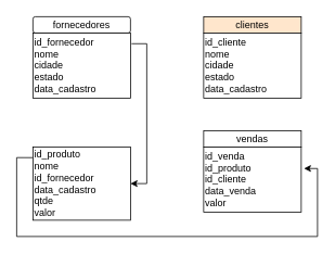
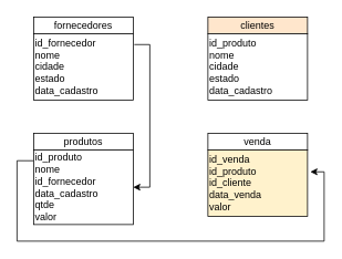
  <mxCell id="0" />
  <mxCell id="1" parent="0" />
  <mxCell id="2" value="clientes" style="rounded=0;whiteSpace=wrap;html=1;fillColor=#ffe6cc;" vertex="1" parent="1"><mxGeometry x="250" y="20" width="120" height="20" as="geometry" /></mxCell>
- <mxCell id="3" value="id_cliente&lt;div&gt;nome&lt;/div&gt;&lt;div&gt;cidade&lt;/div&gt;&lt;div&gt;estado&lt;/div&gt;&lt;div&gt;data_cadastro&lt;/div&gt;" style="rounded=0;whiteSpace=wrap;html=1;align=left;" vertex="1" parent="1"><mxGeometry x="250" y="40" width="120" height="80" as="geometry" /></mxCell>
- <mxCell id="4" value="fornecedores" style="whiteSpace=wrap;html=1;rounded=1;" vertex="1" parent="1"><mxGeometry x="40" y="20" width="120" height="20" as="geometry" /></mxCell>
+ <mxCell id="3" value="id_produto&lt;div&gt;nome&lt;/div&gt;&lt;div&gt;cidade&lt;/div&gt;&lt;div&gt;estado&lt;/div&gt;&lt;div&gt;data_cadastro&lt;/div&gt;" style="rounded=0;whiteSpace=wrap;html=1;align=left;" vertex="1" parent="1"><mxGeometry x="250" y="40" width="120" height="80" as="geometry" /></mxCell>
+ <mxCell id="4" value="fornecedores" style="rounded=0;whiteSpace=wrap;html=1;" vertex="1" parent="1"><mxGeometry x="40" y="20" width="120" height="20" as="geometry" /></mxCell>
  <mxCell id="5" style="edgeStyle=orthogonalEdgeStyle;rounded=0;orthogonalLoop=1;jettySize=auto;html=1;entryX=1;entryY=0.5;entryDx=0;entryDy=0;exitX=1.011;exitY=0.165;exitDx=0;exitDy=0;exitPerimeter=0;" edge="1" parent="1" source="6" target="9"><mxGeometry relative="1" as="geometry"><Array as="points"><mxPoint x="180" y="53" /><mxPoint x="180" y="225" /></Array></mxGeometry></mxCell>
  <mxCell id="6" value="id_fornecedor&lt;div&gt;nome&lt;/div&gt;&lt;div&gt;cidade&lt;/div&gt;&lt;div&gt;estado&lt;/div&gt;&lt;div&gt;data_cadastro&lt;/div&gt;" style="rounded=0;whiteSpace=wrap;html=1;align=left;" vertex="1" parent="1"><mxGeometry x="40" y="40" width="120" height="80" as="geometry" /></mxCell>
+ <mxCell id="7" value="produtos" style="rounded=0;whiteSpace=wrap;html=1;" vertex="1" parent="1"><mxGeometry x="40" y="160" width="120" height="20" as="geometry" /></mxCell>
  <mxCell id="8" style="edgeStyle=orthogonalEdgeStyle;rounded=0;orthogonalLoop=1;jettySize=auto;html=1;exitX=0;exitY=0.146;exitDx=0;exitDy=0;exitPerimeter=0;entryX=1.028;entryY=0.331;entryDx=0;entryDy=0;entryPerimeter=0;" edge="1" parent="1" source="9" target="11"><mxGeometry relative="1" as="geometry"><mxPoint x="540" y="150" as="targetPoint" /><Array as="points"><mxPoint x="20" y="193" /><mxPoint x="20" y="290" /><mxPoint x="390" y="290" /><mxPoint x="390" y="207" /></Array></mxGeometry></mxCell>
  <mxCell id="9" value="id_produto&lt;div&gt;nome&lt;/div&gt;&lt;div&gt;id_fornecedor&lt;/div&gt;&lt;div&gt;data_cadastro&lt;/div&gt;&lt;div&gt;qtde&lt;/div&gt;&lt;div&gt;valor&lt;/div&gt;" style="rounded=0;whiteSpace=wrap;html=1;align=left;" vertex="1" parent="1"><mxGeometry x="40" y="180" width="120" height="90" as="geometry" /></mxCell>
- <mxCell id="10" value="vendas" style="rounded=0;whiteSpace=wrap;html=1;" vertex="1" parent="1"><mxGeometry x="250" y="160" width="120" height="20" as="geometry" /></mxCell>
- <mxCell id="11" value="id_venda&lt;div&gt;id_produto&lt;/div&gt;&lt;div&gt;id_cliente&lt;/div&gt;&lt;div&gt;data_venda&lt;/div&gt;&lt;div&gt;valor&lt;/div&gt;" style="rounded=0;whiteSpace=wrap;html=1;align=left;" vertex="1" parent="1"><mxGeometry x="250" y="180" width="120" height="80" as="geometry" /></mxCell>
+ <mxCell id="10" value="venda" style="rounded=0;whiteSpace=wrap;html=1;" vertex="1" parent="1"><mxGeometry x="250" y="160" width="120" height="20" as="geometry" /></mxCell>
+ <mxCell id="11" value="id_venda&lt;div&gt;id_produto&lt;/div&gt;&lt;div&gt;id_cliente&lt;/div&gt;&lt;div&gt;data_venda&lt;/div&gt;&lt;div&gt;valor&lt;/div&gt;" style="rounded=0;whiteSpace=wrap;html=1;align=left;fillColor=#fff2cc;" vertex="1" parent="1"><mxGeometry x="250" y="180" width="120" height="80" as="geometry" /></mxCell>
